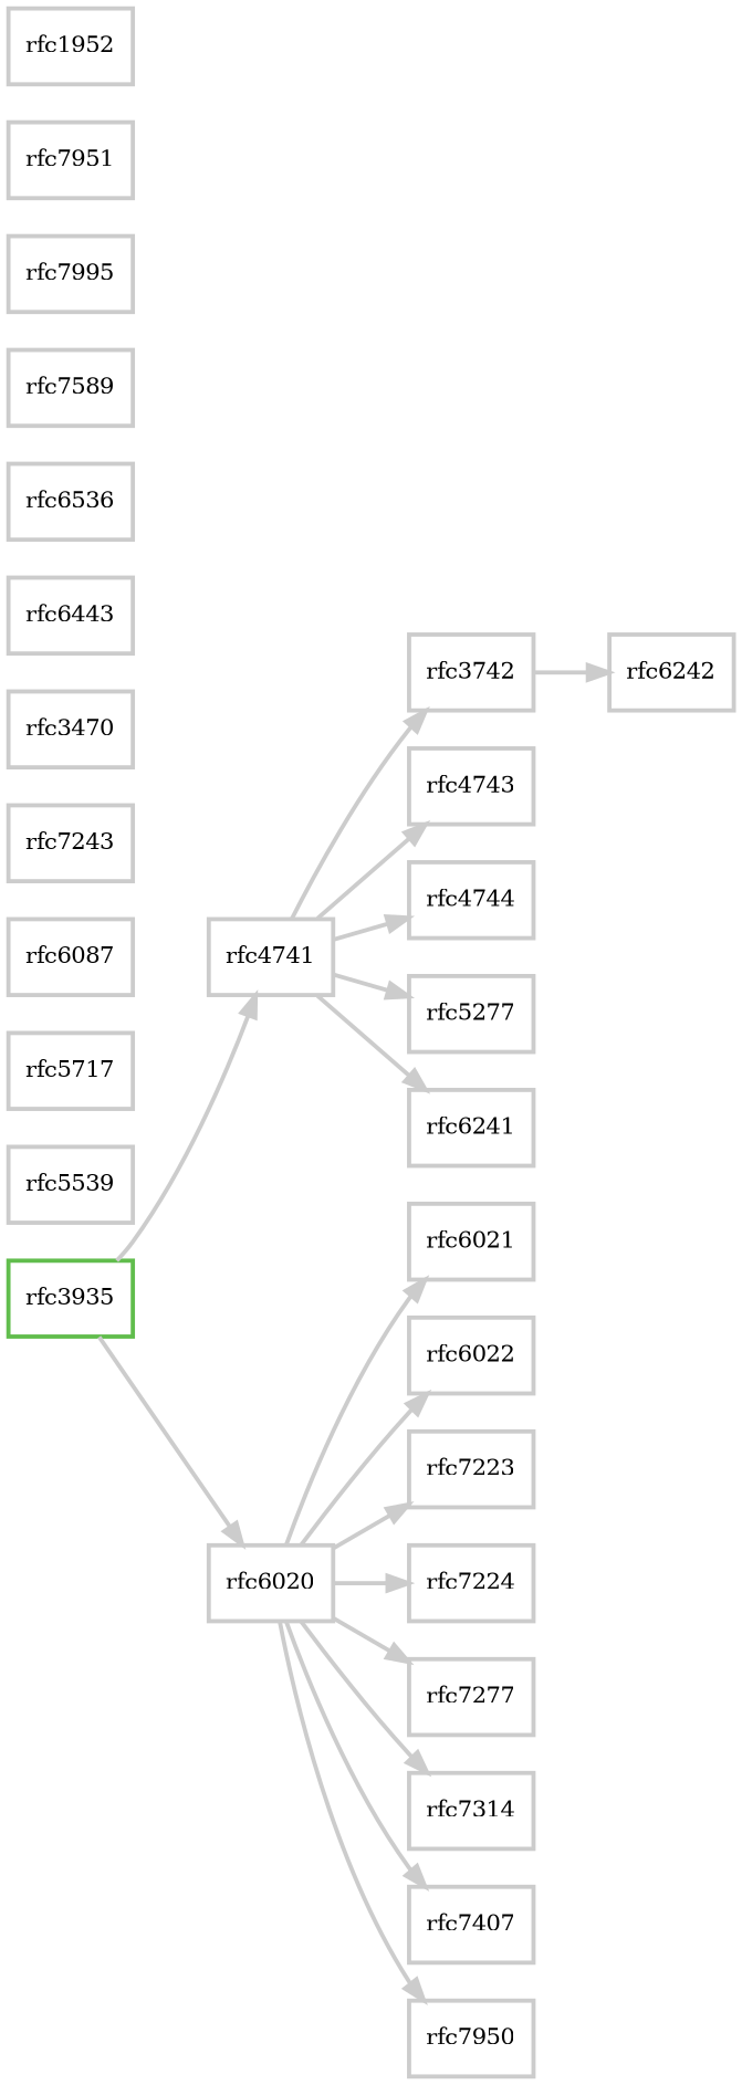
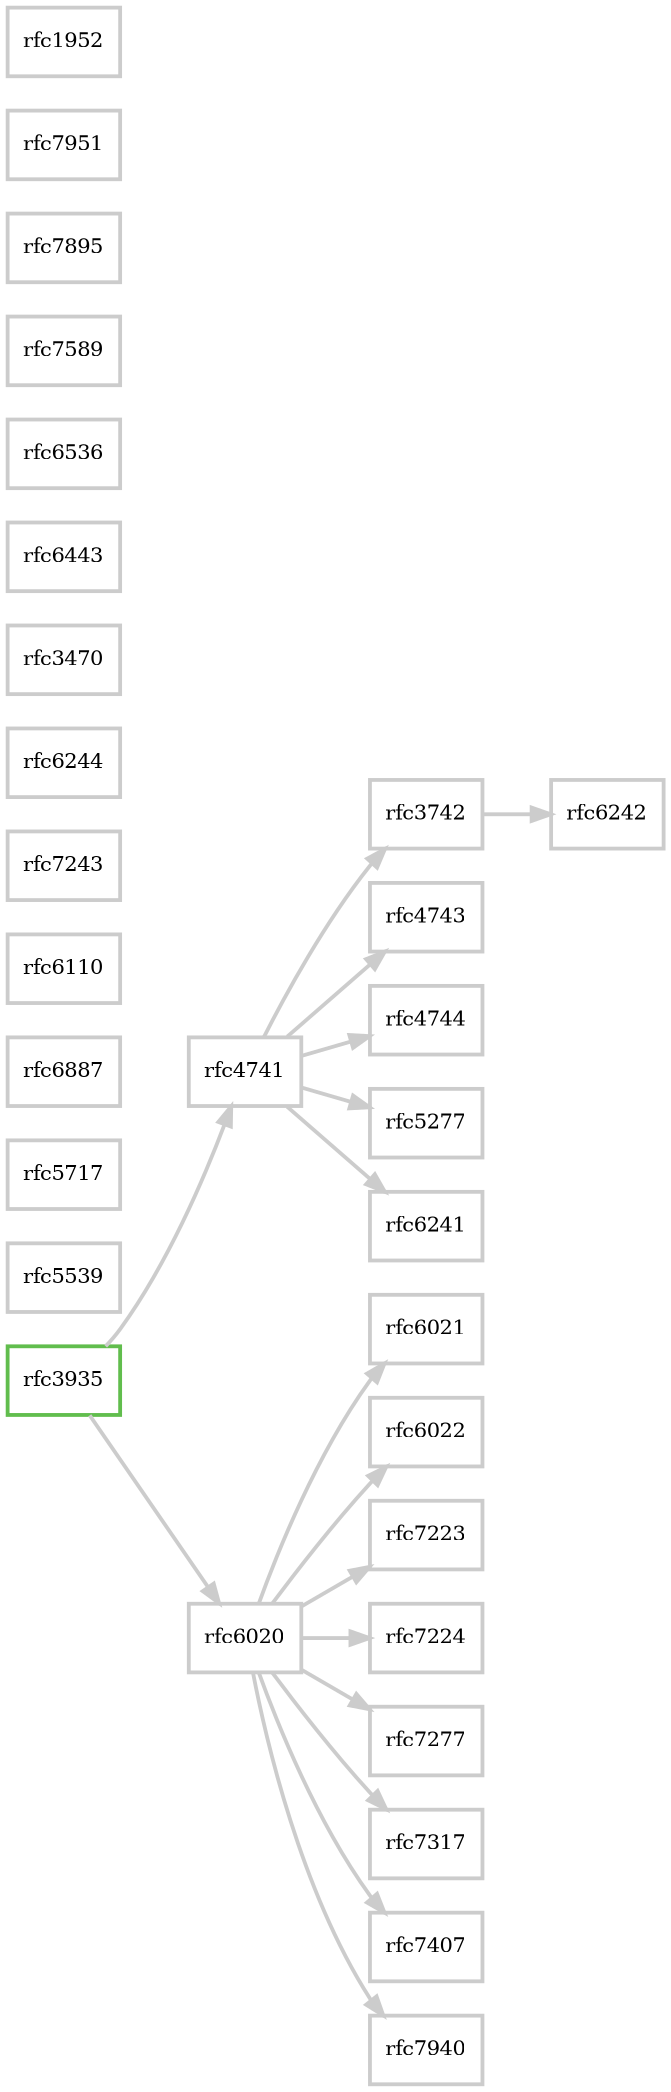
  digraph {
    rankdir=LR
    node [color="#cccccc" fontsize=11 penwidth=2 shape=rectangle]
    edge [color="#CCCCCC" fontsize=11 penwidth=2]
    n1 [color="#61BD4D" label=rfc3935]
    n2 [label=rfc4741]
    n3 [label=rfc6020]
    n4 [label=rfc3742]
    n5 [label=rfc4743]
    n6 [label=rfc4744]
    n7 [label=rfc5277]
    n8 [label=rfc6241]
    n9 [label=rfc6021]
    n10 [label=rfc6022]
    n11 [label=rfc7223]
    n12 [label=rfc7224]
    n13 [label=rfc7277]
-   n14 [label=rfc7314]
+   n14 [label=rfc7317]
    n15 [label=rfc7407]
-   n16 [label=rfc7950]
+   n16 [label=rfc7940]
    n17 [label=rfc6242]
    n18 [label=rfc5539]
    n19 [label=rfc5717]
-   n20 [label=rfc6087]
+   n20 [label=rfc6887]
+   n21 [label=rfc6110]
    n22 [label=rfc7243]
+   n23 [label=rfc6244]
    n24 [label=rfc3470]
    n25 [label=rfc6443]
    n26 [label=rfc6536]
    n27 [label=rfc7589]
-   n28 [label=rfc7995]
+   n28 [label=rfc7895]
    n29 [label=rfc7951]
    n30 [label=rfc1952]
    n1 -> n2
    n1 -> n3
    n2 -> n4
    n2 -> n5
    n2 -> n6
    n2 -> n7
    n2 -> n8
    n3 -> n9
    n3 -> n10
    n3 -> n11
    n3 -> n12
    n3 -> n13
    n3 -> n14
    n3 -> n15
    n3 -> n16
    n4 -> n17
  }
